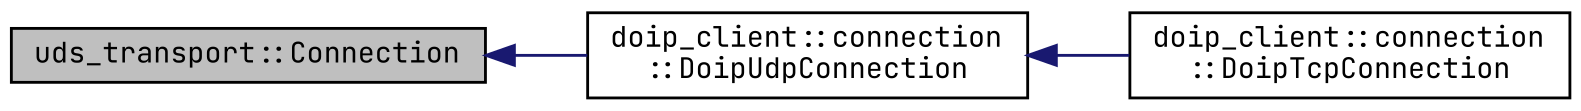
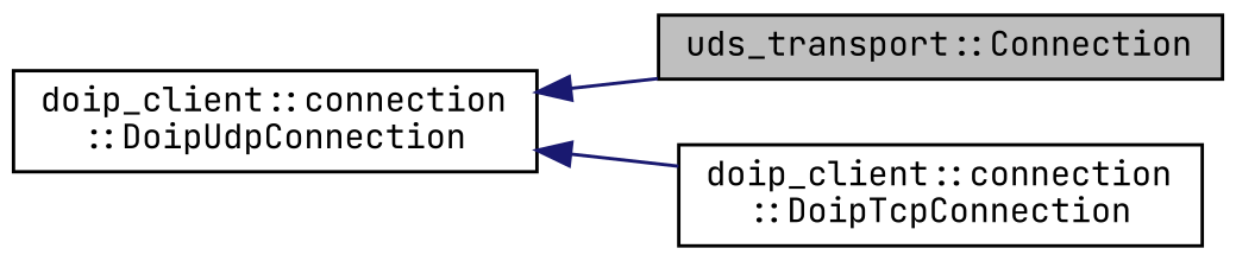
  digraph {
    fontname="JetBrains Mono"
    rankdir=LR
    node [color=black fillcolor=white fontname="JetBrains Mono" fontsize=10 shape=record style=filled]
    edge [color=midnightblue dir=back fontname="JetBrains Mono" fontsize=10 labelfontname=Helvetica labelfontsize=10 style=solid]
    n1 [fillcolor=grey75 fontcolor=black height=0.2 label="uds_transport::Connection" width=0.4]
    n2 [height=0.2 label="doip_client::connection\l::DoipUdpConnection" width=0.4]
    n3 [height=0.2 label="doip_client::connection\l::DoipTcpConnection" width=0.4]
-   n1 -> n2
+   n2 -> n1
    n2 -> n3
  }
